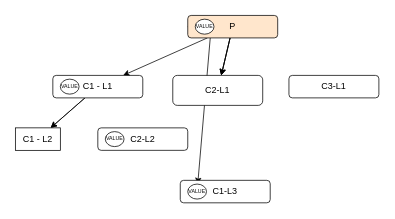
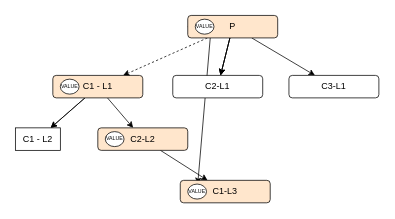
  <mxCell id="0" />
  <mxCell id="1" parent="0" />
- <mxCell id="2" value="" style="edgeStyle=none;html=1;" edge="1" parent="1" source="9" target="13"><mxGeometry relative="1" as="geometry" /></mxCell>
+ <mxCell id="2" value="" style="edgeStyle=none;html=1;dashed=1;" edge="1" parent="1" source="9" target="13"><mxGeometry relative="1" as="geometry" /></mxCell>
  <mxCell id="3" value="" style="edgeStyle=none;html=1;" edge="1" parent="1" source="9" target="14"><mxGeometry relative="1" as="geometry" /></mxCell>
  <mxCell id="4" value="" style="edgeStyle=none;html=1;" edge="1" parent="1" source="9" target="14"><mxGeometry relative="1" as="geometry" /></mxCell>
  <mxCell id="5" value="" style="edgeStyle=none;html=1;" edge="1" parent="1" source="9" target="14"><mxGeometry relative="1" as="geometry" /></mxCell>
+ <mxCell id="6" value="" style="edgeStyle=none;html=1;" edge="1" parent="1" source="9" target="15"><mxGeometry relative="1" as="geometry" /></mxCell>
  <mxCell id="7" value="" style="edgeStyle=none;html=1;" edge="1" parent="1" source="9" target="20"><mxGeometry relative="1" as="geometry" /></mxCell>
  <mxCell id="8" style="edgeStyle=none;html=1;exitX=0.25;exitY=1;exitDx=0;exitDy=0;fontSize=7;" edge="1" parent="1" source="9" target="23"><mxGeometry relative="1" as="geometry" /></mxCell>
  <mxCell id="9" value="P" style="rounded=1;whiteSpace=wrap;html=1;fillColor=#ffe6cc;" vertex="1" parent="1"><mxGeometry x="250" y="20" width="120" height="30" as="geometry" /></mxCell>
  <mxCell id="10" value="" style="edgeStyle=none;html=1;" edge="1" parent="1" source="13" target="16"><mxGeometry relative="1" as="geometry" /></mxCell>
  <mxCell id="11" value="" style="edgeStyle=none;html=1;" edge="1" parent="1" source="13" target="16"><mxGeometry relative="1" as="geometry" /></mxCell>
- <mxCell id="13" value="C1 - L1" style="rounded=1;whiteSpace=wrap;html=1;" vertex="1" parent="1"><mxGeometry x="70" y="100" width="120" height="30" as="geometry" /></mxCell>
- <mxCell id="14" value="C2-L1" style="rounded=1;whiteSpace=wrap;html=1;" vertex="1" parent="1"><mxGeometry x="230" y="100" width="120" height="40" as="geometry" /></mxCell>
+ <mxCell id="12" value="" style="edgeStyle=none;html=1;" edge="1" parent="1" source="13" target="18"><mxGeometry relative="1" as="geometry" /></mxCell>
+ <mxCell id="13" value="C1 - L1" style="rounded=1;whiteSpace=wrap;html=1;fillColor=#ffe6cc;" vertex="1" parent="1"><mxGeometry x="70" y="100" width="120" height="30" as="geometry" /></mxCell>
+ <mxCell id="14" value="C2-L1" style="rounded=1;whiteSpace=wrap;html=1;" vertex="1" parent="1"><mxGeometry x="230" y="100" width="120" height="30" as="geometry" /></mxCell>
  <mxCell id="15" value="C3-L1" style="rounded=1;whiteSpace=wrap;html=1;" vertex="1" parent="1"><mxGeometry x="385" y="100" width="120" height="30" as="geometry" /></mxCell>
  <mxCell id="16" value="C1 - L2" style="whiteSpace=wrap;html=1;rounded=0;" vertex="1" parent="1"><mxGeometry x="20" y="170" width="60" height="30" as="geometry" /></mxCell>
- <mxCell id="18" value="C2-L2&lt;br&gt;" style="rounded=1;whiteSpace=wrap;html=1;" vertex="1" parent="1"><mxGeometry x="130" y="170" width="120" height="30" as="geometry" /></mxCell>
- <mxCell id="19" value="C1-L3&lt;br&gt;" style="rounded=1;whiteSpace=wrap;html=1;" vertex="1" parent="1"><mxGeometry x="240" y="240" width="120" height="30" as="geometry" /></mxCell>
+ <mxCell id="17" value="" style="edgeStyle=none;html=1;" edge="1" parent="1" source="18" target="19"><mxGeometry relative="1" as="geometry" /></mxCell>
+ <mxCell id="18" value="C2-L2&lt;br&gt;" style="rounded=1;whiteSpace=wrap;html=1;fillColor=#ffe6cc;" vertex="1" parent="1"><mxGeometry x="130" y="170" width="120" height="30" as="geometry" /></mxCell>
+ <mxCell id="19" value="C1-L3&lt;br&gt;" style="rounded=1;whiteSpace=wrap;html=1;fillColor=#ffe6cc;" vertex="1" parent="1"><mxGeometry x="240" y="240" width="120" height="30" as="geometry" /></mxCell>
  <mxCell id="20" value="VALUE" style="ellipse;whiteSpace=wrap;html=1;rounded=1;fontSize=7;" vertex="1" parent="1"><mxGeometry x="260" y="25" width="25" height="20" as="geometry" /></mxCell>
  <mxCell id="21" value="VALUE" style="ellipse;whiteSpace=wrap;html=1;rounded=1;fontSize=7;" vertex="1" parent="1"><mxGeometry x="80" y="105" width="25" height="20" as="geometry" /></mxCell>
  <mxCell id="22" value="VALUE" style="ellipse;whiteSpace=wrap;html=1;rounded=1;fontSize=7;" vertex="1" parent="1"><mxGeometry x="140" y="175" width="25" height="20" as="geometry" /></mxCell>
  <mxCell id="23" value="VALUE" style="ellipse;whiteSpace=wrap;html=1;rounded=1;fontSize=7;" vertex="1" parent="1"><mxGeometry x="250" y="245" width="25" height="20" as="geometry" /></mxCell>
